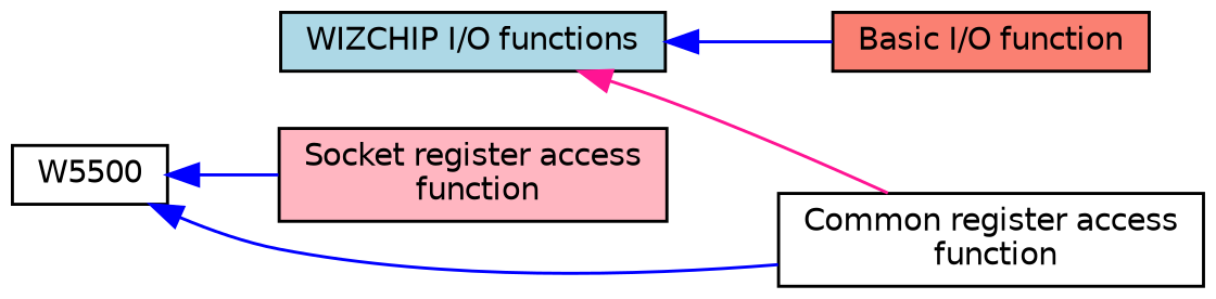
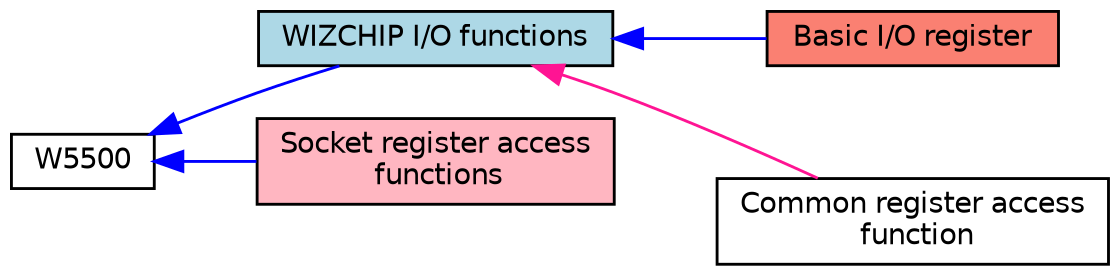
  digraph {
    rankdir=LR
    node [color=black fillcolor=white fontname=Helvetica fontsize=10 shape=box style=filled]
    edge [color=blue dir=back fontname=Helvetica fontsize=10 labelfontname=Helvetica labelfontsize=10 shape=plaintext style=solid]
    n1 [height=0.2 label=W5500 width=0.4]
    n2 [fillcolor=lightblue fontcolor=black height=0.2 label="WIZCHIP I/O functions" width=0.4]
-   n3 [fillcolor=lightpink height=0.2 label="Socket register access\l function" width=0.4]
-   n4 [fillcolor=salmon height=0.2 label="Basic I/O function" width=0.4]
+   n3 [fillcolor=lightpink height=0.2 label="Socket register access\l functions" width=0.4]
+   n4 [fillcolor=salmon height=0.2 label="Basic I/O register" width=0.4]
    n5 [height=0.2 label="Common register access\l function" width=0.4]
-   n1 -> n5
+   n1 -> n2
    n1 -> n3
    n2 -> n4
    n2 -> n5 [color=deeppink]
  }
